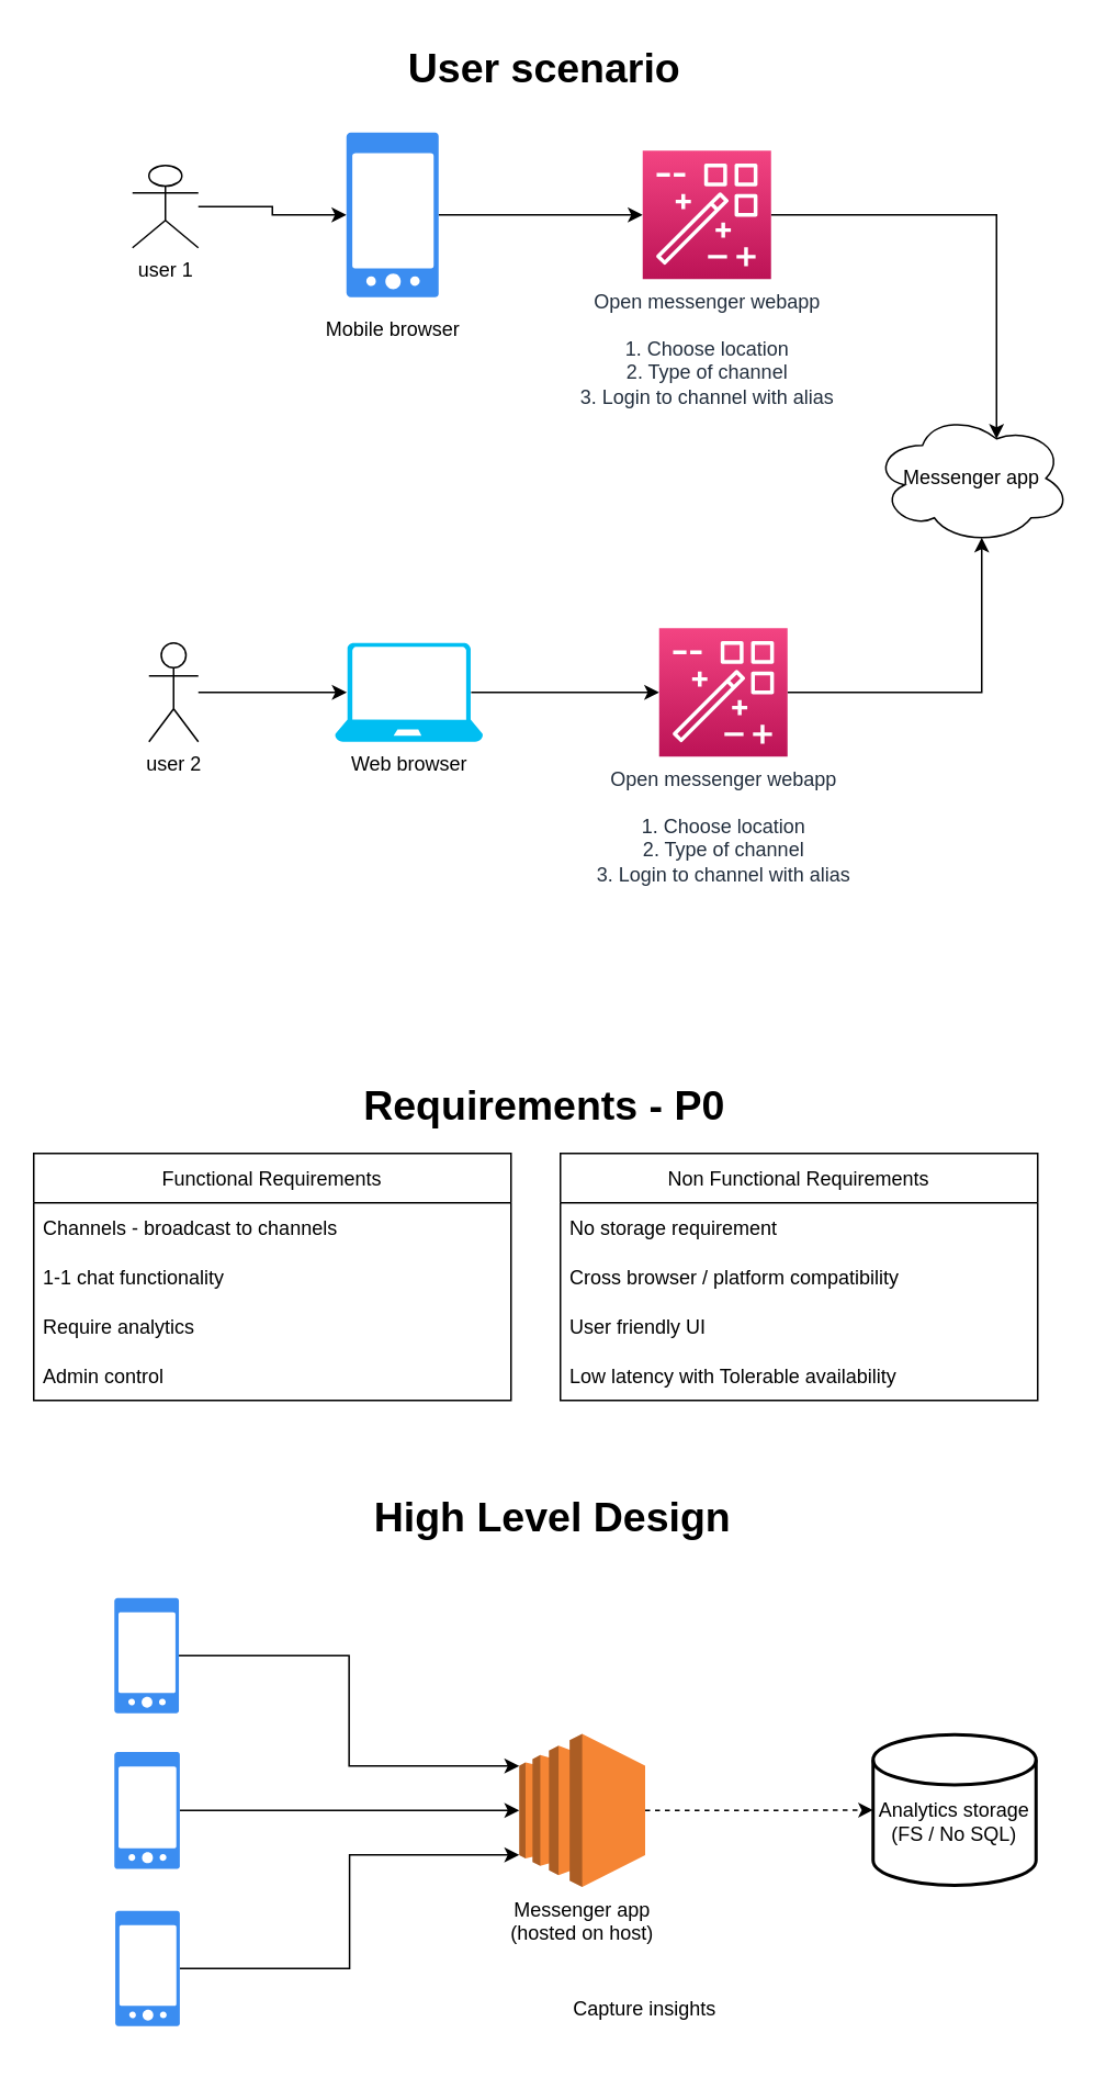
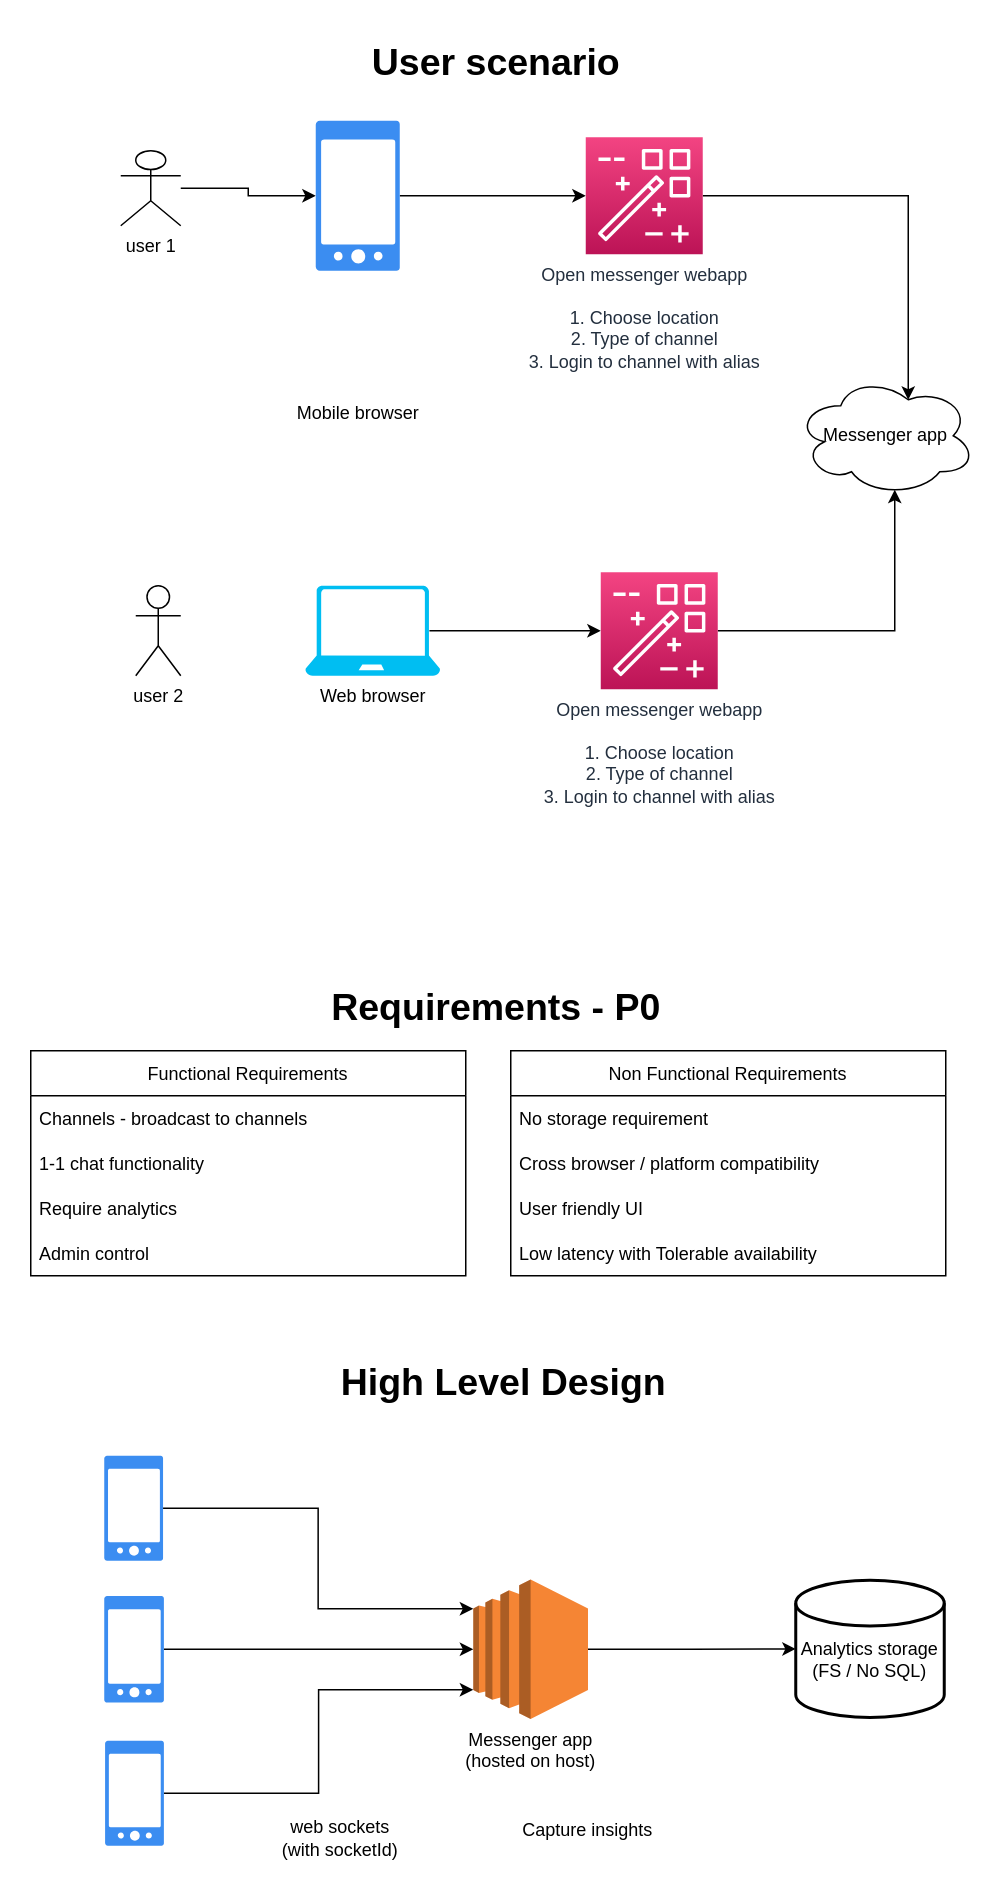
  <mxCell id="0" />
  <mxCell id="1" parent="0" />
  <mxCell id="2" value="" style="edgeStyle=orthogonalEdgeStyle;rounded=0;orthogonalLoop=1;jettySize=auto;html=1;" edge="1" parent="1" source="3" target="5"><mxGeometry relative="1" as="geometry"><mxPoint x="190" y="130" as="targetPoint" /></mxGeometry></mxCell>
  <mxCell id="3" value="user 1" style="shape=umlActor;verticalLabelPosition=bottom;verticalAlign=top;html=1;outlineConnect=0;" vertex="1" parent="1"><mxGeometry x="80" y="100" width="40" height="50" as="geometry" /></mxCell>
  <mxCell id="4" value="" style="edgeStyle=orthogonalEdgeStyle;rounded=0;orthogonalLoop=1;jettySize=auto;html=1;entryX=0;entryY=0.5;entryDx=0;entryDy=0;entryPerimeter=0;" edge="1" parent="1" source="5" target="7"><mxGeometry relative="1" as="geometry"><mxPoint x="336" y="130" as="targetPoint" /></mxGeometry></mxCell>
  <mxCell id="5" value="" style="sketch=0;html=1;aspect=fixed;strokeColor=none;shadow=0;align=center;verticalAlign=top;fillColor=#3B8DF1;shape=mxgraph.gcp2.phone_android" vertex="1" parent="1"><mxGeometry x="210" y="80" width="56" height="100" as="geometry" /></mxCell>
  <mxCell id="6" value="" style="edgeStyle=orthogonalEdgeStyle;rounded=0;orthogonalLoop=1;jettySize=auto;html=1;entryX=0.625;entryY=0.2;entryDx=0;entryDy=0;entryPerimeter=0;" edge="1" parent="1" source="7" target="9"><mxGeometry relative="1" as="geometry"><mxPoint x="548" y="130" as="targetPoint" /></mxGeometry></mxCell>
  <mxCell id="7" value="&lt;div&gt;Open messenger webapp&lt;/div&gt;&lt;div&gt;&lt;br&gt;&lt;/div&gt;&lt;div&gt;1. Choose location&lt;/div&gt;&lt;div&gt;2. Type of channel&lt;/div&gt;&lt;div&gt;3. Login to channel with alias&lt;br&gt;&lt;/div&gt;" style="sketch=0;points=[[0,0,0],[0.25,0,0],[0.5,0,0],[0.75,0,0],[1,0,0],[0,1,0],[0.25,1,0],[0.5,1,0],[0.75,1,0],[1,1,0],[0,0.25,0],[0,0.5,0],[0,0.75,0],[1,0.25,0],[1,0.5,0],[1,0.75,0]];points=[[0,0,0],[0.25,0,0],[0.5,0,0],[0.75,0,0],[1,0,0],[0,1,0],[0.25,1,0],[0.5,1,0],[0.75,1,0],[1,1,0],[0,0.25,0],[0,0.5,0],[0,0.75,0],[1,0.25,0],[1,0.5,0],[1,0.75,0]];outlineConnect=0;fontColor=#232F3E;gradientColor=#F34482;gradientDirection=north;fillColor=#BC1356;strokeColor=#ffffff;dashed=0;verticalLabelPosition=bottom;verticalAlign=top;align=center;html=1;fontSize=12;fontStyle=0;aspect=fixed;shape=mxgraph.aws4.resourceIcon;resIcon=mxgraph.aws4.app_wizard;" vertex="1" parent="1"><mxGeometry x="390" y="91" width="78" height="78" as="geometry" /></mxCell>
- <mxCell id="8" value="Mobile browser" style="text;html=1;align=center;verticalAlign=middle;resizable=0;points=[];autosize=1;strokeColor=none;fillColor=none;" vertex="1" parent="1"><mxGeometry x="188" y="190" width="100" height="20" as="geometry" /></mxCell>
+ <mxCell id="8" value="Mobile browser" style="text;html=1;align=center;verticalAlign=middle;resizable=0;points=[];autosize=1;strokeColor=none;fillColor=none;" vertex="1" parent="1"><mxGeometry x="188" y="265" width="100" height="20" as="geometry" /></mxCell>
  <mxCell id="9" value="Messenger app" style="ellipse;shape=cloud;whiteSpace=wrap;html=1;" vertex="1" parent="1"><mxGeometry x="530" y="250" width="120" height="80" as="geometry" /></mxCell>
- <mxCell id="10" value="" style="edgeStyle=orthogonalEdgeStyle;rounded=0;orthogonalLoop=1;jettySize=auto;html=1;entryX=0.08;entryY=0.5;entryDx=0;entryDy=0;entryPerimeter=0;" edge="1" parent="1" source="11" target="15"><mxGeometry relative="1" as="geometry"><mxPoint x="237" y="320" as="targetPoint" /></mxGeometry></mxCell>
  <mxCell id="11" value="&lt;div&gt;user 2&lt;/div&gt;" style="shape=umlActor;verticalLabelPosition=bottom;verticalAlign=top;html=1;outlineConnect=0;" vertex="1" parent="1"><mxGeometry x="90" y="390" width="30" height="60" as="geometry" /></mxCell>
  <mxCell id="12" value="" style="edgeStyle=orthogonalEdgeStyle;rounded=0;orthogonalLoop=1;jettySize=auto;html=1;entryX=0;entryY=0.5;entryDx=0;entryDy=0;entryPerimeter=0;exitX=0.92;exitY=0.5;exitDx=0;exitDy=0;exitPerimeter=0;" edge="1" parent="1" source="15" target="14"><mxGeometry relative="1" as="geometry"><mxPoint x="363" y="320" as="targetPoint" /><mxPoint x="293" y="320" as="sourcePoint" /></mxGeometry></mxCell>
  <mxCell id="13" value="" style="edgeStyle=orthogonalEdgeStyle;rounded=0;orthogonalLoop=1;jettySize=auto;html=1;entryX=0.55;entryY=0.95;entryDx=0;entryDy=0;entryPerimeter=0;" edge="1" parent="1" source="14" target="9"><mxGeometry relative="1" as="geometry"><mxPoint x="558" y="420" as="targetPoint" /></mxGeometry></mxCell>
  <mxCell id="14" value="&lt;div&gt;Open messenger webapp&lt;/div&gt;&lt;div&gt;&lt;br&gt;&lt;/div&gt;&lt;div&gt;1. Choose location&lt;/div&gt;&lt;div&gt;2. Type of channel&lt;/div&gt;&lt;div&gt;3. Login to channel with alias&lt;br&gt;&lt;/div&gt;" style="sketch=0;points=[[0,0,0],[0.25,0,0],[0.5,0,0],[0.75,0,0],[1,0,0],[0,1,0],[0.25,1,0],[0.5,1,0],[0.75,1,0],[1,1,0],[0,0.25,0],[0,0.5,0],[0,0.75,0],[1,0.25,0],[1,0.5,0],[1,0.75,0]];points=[[0,0,0],[0.25,0,0],[0.5,0,0],[0.75,0,0],[1,0,0],[0,1,0],[0.25,1,0],[0.5,1,0],[0.75,1,0],[1,1,0],[0,0.25,0],[0,0.5,0],[0,0.75,0],[1,0.25,0],[1,0.5,0],[1,0.75,0]];outlineConnect=0;fontColor=#232F3E;gradientColor=#F34482;gradientDirection=north;fillColor=#BC1356;strokeColor=#ffffff;dashed=0;verticalLabelPosition=bottom;verticalAlign=top;align=center;html=1;fontSize=12;fontStyle=0;aspect=fixed;shape=mxgraph.aws4.resourceIcon;resIcon=mxgraph.aws4.app_wizard;" vertex="1" parent="1"><mxGeometry x="400" y="381" width="78" height="78" as="geometry" /></mxCell>
  <mxCell id="15" value="Web browser" style="verticalLabelPosition=bottom;html=1;verticalAlign=top;align=center;strokeColor=none;fillColor=#00BEF2;shape=mxgraph.azure.laptop;pointerEvents=1;" vertex="1" parent="1"><mxGeometry x="203" y="390" width="90" height="60" as="geometry" /></mxCell>
  <mxCell id="16" value="Functional Requirements" style="swimlane;fontStyle=0;childLayout=stackLayout;horizontal=1;startSize=30;horizontalStack=0;resizeParent=1;resizeParentMax=0;resizeLast=0;collapsible=1;marginBottom=0;" vertex="1" parent="1"><mxGeometry x="20" y="700" width="290" height="150" as="geometry" /></mxCell>
  <mxCell id="17" value="Channels - broadcast to channels" style="text;strokeColor=none;fillColor=none;align=left;verticalAlign=middle;spacingLeft=4;spacingRight=4;overflow=hidden;points=[[0,0.5],[1,0.5]];portConstraint=eastwest;rotatable=0;" vertex="1" parent="16"><mxGeometry y="30" width="290" height="30" as="geometry" /></mxCell>
  <mxCell id="18" value="1-1 chat functionality" style="text;strokeColor=none;fillColor=none;align=left;verticalAlign=middle;spacingLeft=4;spacingRight=4;overflow=hidden;points=[[0,0.5],[1,0.5]];portConstraint=eastwest;rotatable=0;" vertex="1" parent="16"><mxGeometry y="60" width="290" height="30" as="geometry" /></mxCell>
  <mxCell id="19" value="Require analytics" style="text;strokeColor=none;fillColor=none;align=left;verticalAlign=middle;spacingLeft=4;spacingRight=4;overflow=hidden;points=[[0,0.5],[1,0.5]];portConstraint=eastwest;rotatable=0;" vertex="1" parent="16"><mxGeometry y="90" width="290" height="30" as="geometry" /></mxCell>
  <mxCell id="20" value="Admin control" style="text;strokeColor=none;fillColor=none;align=left;verticalAlign=middle;spacingLeft=4;spacingRight=4;overflow=hidden;points=[[0,0.5],[1,0.5]];portConstraint=eastwest;rotatable=0;" vertex="1" parent="16"><mxGeometry y="120" width="290" height="30" as="geometry" /></mxCell>
  <mxCell id="21" value="Non Functional Requirements" style="swimlane;fontStyle=0;childLayout=stackLayout;horizontal=1;startSize=30;horizontalStack=0;resizeParent=1;resizeParentMax=0;resizeLast=0;collapsible=1;marginBottom=0;" vertex="1" parent="1"><mxGeometry x="340" y="700" width="290" height="150" as="geometry" /></mxCell>
  <mxCell id="22" value="No storage requirement" style="text;strokeColor=none;fillColor=none;align=left;verticalAlign=middle;spacingLeft=4;spacingRight=4;overflow=hidden;points=[[0,0.5],[1,0.5]];portConstraint=eastwest;rotatable=0;" vertex="1" parent="21"><mxGeometry y="30" width="290" height="30" as="geometry" /></mxCell>
  <mxCell id="23" value="Cross browser / platform compatibility" style="text;strokeColor=none;fillColor=none;align=left;verticalAlign=middle;spacingLeft=4;spacingRight=4;overflow=hidden;points=[[0,0.5],[1,0.5]];portConstraint=eastwest;rotatable=0;" vertex="1" parent="21"><mxGeometry y="60" width="290" height="30" as="geometry" /></mxCell>
  <mxCell id="24" value="User friendly UI" style="text;strokeColor=none;fillColor=none;align=left;verticalAlign=middle;spacingLeft=4;spacingRight=4;overflow=hidden;points=[[0,0.5],[1,0.5]];portConstraint=eastwest;rotatable=0;" vertex="1" parent="21"><mxGeometry y="90" width="290" height="30" as="geometry" /></mxCell>
  <mxCell id="25" value="Low latency with Tolerable availability" style="text;strokeColor=none;fillColor=none;align=left;verticalAlign=middle;spacingLeft=4;spacingRight=4;overflow=hidden;points=[[0,0.5],[1,0.5]];portConstraint=eastwest;rotatable=0;" vertex="1" parent="21"><mxGeometry y="120" width="290" height="30" as="geometry" /></mxCell>
  <mxCell id="26" value="User scenario" style="text;html=1;align=center;verticalAlign=middle;resizable=0;points=[];autosize=1;strokeColor=none;fillColor=none;fontStyle=1;fontSize=25;" vertex="1" parent="1"><mxGeometry x="240" y="20" width="180" height="40" as="geometry" /></mxCell>
  <mxCell id="27" value="Requirements - P0" style="text;html=1;align=center;verticalAlign=middle;resizable=0;points=[];autosize=1;strokeColor=none;fillColor=none;fontStyle=1;fontSize=25;" vertex="1" parent="1"><mxGeometry x="210" y="650" width="240" height="40" as="geometry" /></mxCell>
  <mxCell id="28" value="High Level Design" style="text;html=1;align=center;verticalAlign=middle;resizable=0;points=[];autosize=1;strokeColor=none;fillColor=none;fontStyle=1;fontSize=25;" vertex="1" parent="1"><mxGeometry x="220" y="900" width="230" height="40" as="geometry" /></mxCell>
  <mxCell id="29" value="" style="edgeStyle=orthogonalEdgeStyle;rounded=0;orthogonalLoop=1;jettySize=auto;html=1;fontSize=12;entryX=0;entryY=0.21;entryDx=0;entryDy=0;entryPerimeter=0;" edge="1" parent="1" source="30" target="36"><mxGeometry relative="1" as="geometry"><mxPoint x="405" y="1079.5" as="targetPoint" /></mxGeometry></mxCell>
  <mxCell id="30" value="" style="sketch=0;html=1;aspect=fixed;strokeColor=none;shadow=0;align=center;verticalAlign=top;fillColor=#3B8DF1;shape=mxgraph.gcp2.phone_android" vertex="1" parent="1"><mxGeometry x="69" y="970" width="39.2" height="70" as="geometry" /></mxCell>
  <mxCell id="31" value="" style="edgeStyle=orthogonalEdgeStyle;rounded=0;orthogonalLoop=1;jettySize=auto;html=1;fontSize=12;entryX=0;entryY=0.79;entryDx=0;entryDy=0;entryPerimeter=0;" edge="1" parent="1" source="32" target="36"><mxGeometry relative="1" as="geometry"><mxPoint x="405" y="1118.5" as="targetPoint" /></mxGeometry></mxCell>
  <mxCell id="32" value="" style="sketch=0;html=1;aspect=fixed;strokeColor=none;shadow=0;align=center;verticalAlign=top;fillColor=#3B8DF1;shape=mxgraph.gcp2.phone_android" vertex="1" parent="1"><mxGeometry x="69.56" y="1160" width="39.2" height="70" as="geometry" /></mxCell>
  <mxCell id="33" value="" style="edgeStyle=orthogonalEdgeStyle;rounded=0;orthogonalLoop=1;jettySize=auto;html=1;fontSize=12;entryX=0;entryY=0.5;entryDx=0;entryDy=0;entryPerimeter=0;" edge="1" parent="1" source="34" target="36"><mxGeometry relative="1" as="geometry"><mxPoint x="405" y="1099" as="targetPoint" /></mxGeometry></mxCell>
  <mxCell id="34" value="" style="sketch=0;html=1;aspect=fixed;strokeColor=none;shadow=0;align=center;verticalAlign=top;fillColor=#3B8DF1;shape=mxgraph.gcp2.phone_android" vertex="1" parent="1"><mxGeometry x="69" y="1063.5" width="39.76" height="71" as="geometry" /></mxCell>
- <mxCell id="35" value="" style="edgeStyle=orthogonalEdgeStyle;rounded=0;orthogonalLoop=1;jettySize=auto;html=1;fontSize=12;dashed=1;" edge="1" parent="1" source="36" target="38"><mxGeometry relative="1" as="geometry"><mxPoint x="471.5" y="1099" as="targetPoint" /></mxGeometry></mxCell>
+ <mxCell id="35" value="" style="edgeStyle=orthogonalEdgeStyle;rounded=0;orthogonalLoop=1;jettySize=auto;html=1;fontSize=12;" edge="1" parent="1" source="36" target="38"><mxGeometry relative="1" as="geometry"><mxPoint x="471.5" y="1099" as="targetPoint" /></mxGeometry></mxCell>
  <mxCell id="36" value="&lt;div&gt;Messenger app&lt;/div&gt;&lt;div&gt;(hosted on host)&lt;/div&gt;" style="outlineConnect=0;dashed=0;verticalLabelPosition=bottom;verticalAlign=top;align=center;html=1;shape=mxgraph.aws3.ec2;fillColor=#F58534;gradientColor=none;fontSize=12;" vertex="1" parent="1"><mxGeometry x="315" y="1052.5" width="76.5" height="93" as="geometry" /></mxCell>
+ <mxCell id="37" value="&lt;div&gt;web sockets&lt;/div&gt;&lt;div&gt;(with socketId)&lt;br&gt;&lt;/div&gt;" style="text;html=1;align=center;verticalAlign=middle;resizable=0;points=[];autosize=1;strokeColor=none;fillColor=none;fontSize=12;" vertex="1" parent="1"><mxGeometry x="181" y="1210" width="90" height="30" as="geometry" /></mxCell>
  <mxCell id="38" value="&lt;div&gt;&lt;br&gt;&lt;/div&gt;&lt;div&gt;Analytics storage&lt;/div&gt;&lt;div&gt;(FS / No SQL)&lt;br&gt;&lt;/div&gt;" style="strokeWidth=2;html=1;shape=mxgraph.flowchart.database;whiteSpace=wrap;fontSize=12;" vertex="1" parent="1"><mxGeometry x="530" y="1053" width="99" height="91.5" as="geometry" /></mxCell>
  <mxCell id="39" value="Capture insights" style="text;html=1;align=center;verticalAlign=middle;resizable=0;points=[];autosize=1;strokeColor=none;fillColor=none;fontSize=12;" vertex="1" parent="1"><mxGeometry x="341" y="1210" width="100" height="20" as="geometry" /></mxCell>
